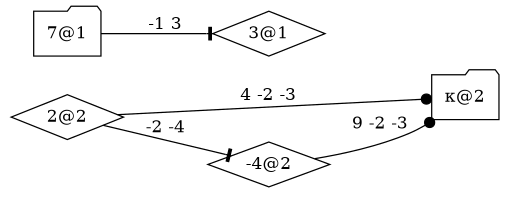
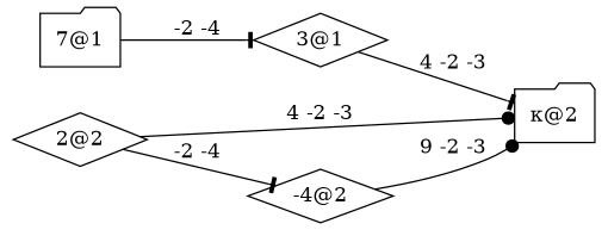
  digraph {
    rankdir=LR
    node [shape=diamond]
    edge [arrowhead=tee]
    n1 [label="7@1" shape=folder]
    n2 [label="3@1"]
    n3 [label="κ@2" shape=folder]
    n4 [label="2@2"]
    n5 [label="-4@2"]
-   n1 -> n2 [label="-1 3"]
+   n1 -> n2 [label="-2 -4"]
+   n2 -> n3 [label="4 -2 -3"]
    n4 -> n3 [arrowhead=dot label="4 -2 -3"]
    n4 -> n5 [label="-2 -4"]
    n5 -> n3 [arrowhead=dot label="9 -2 -3"]
  }
